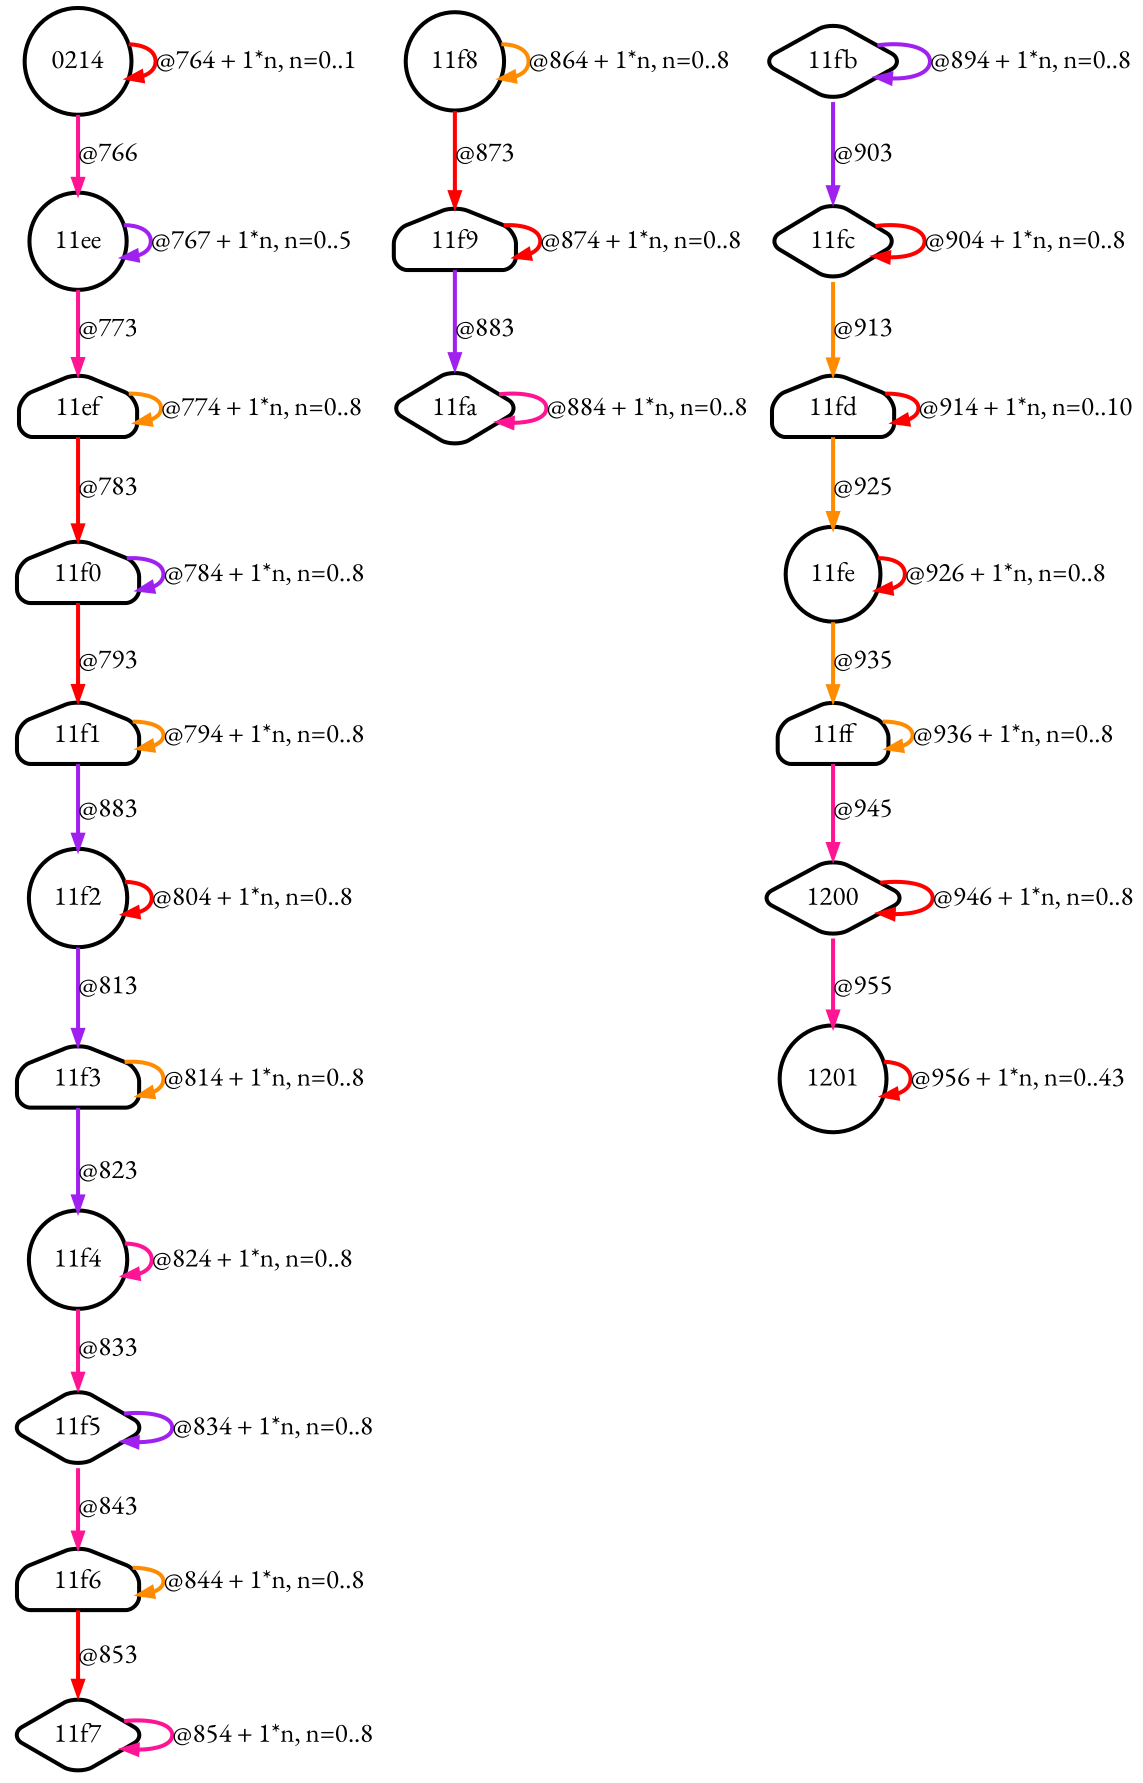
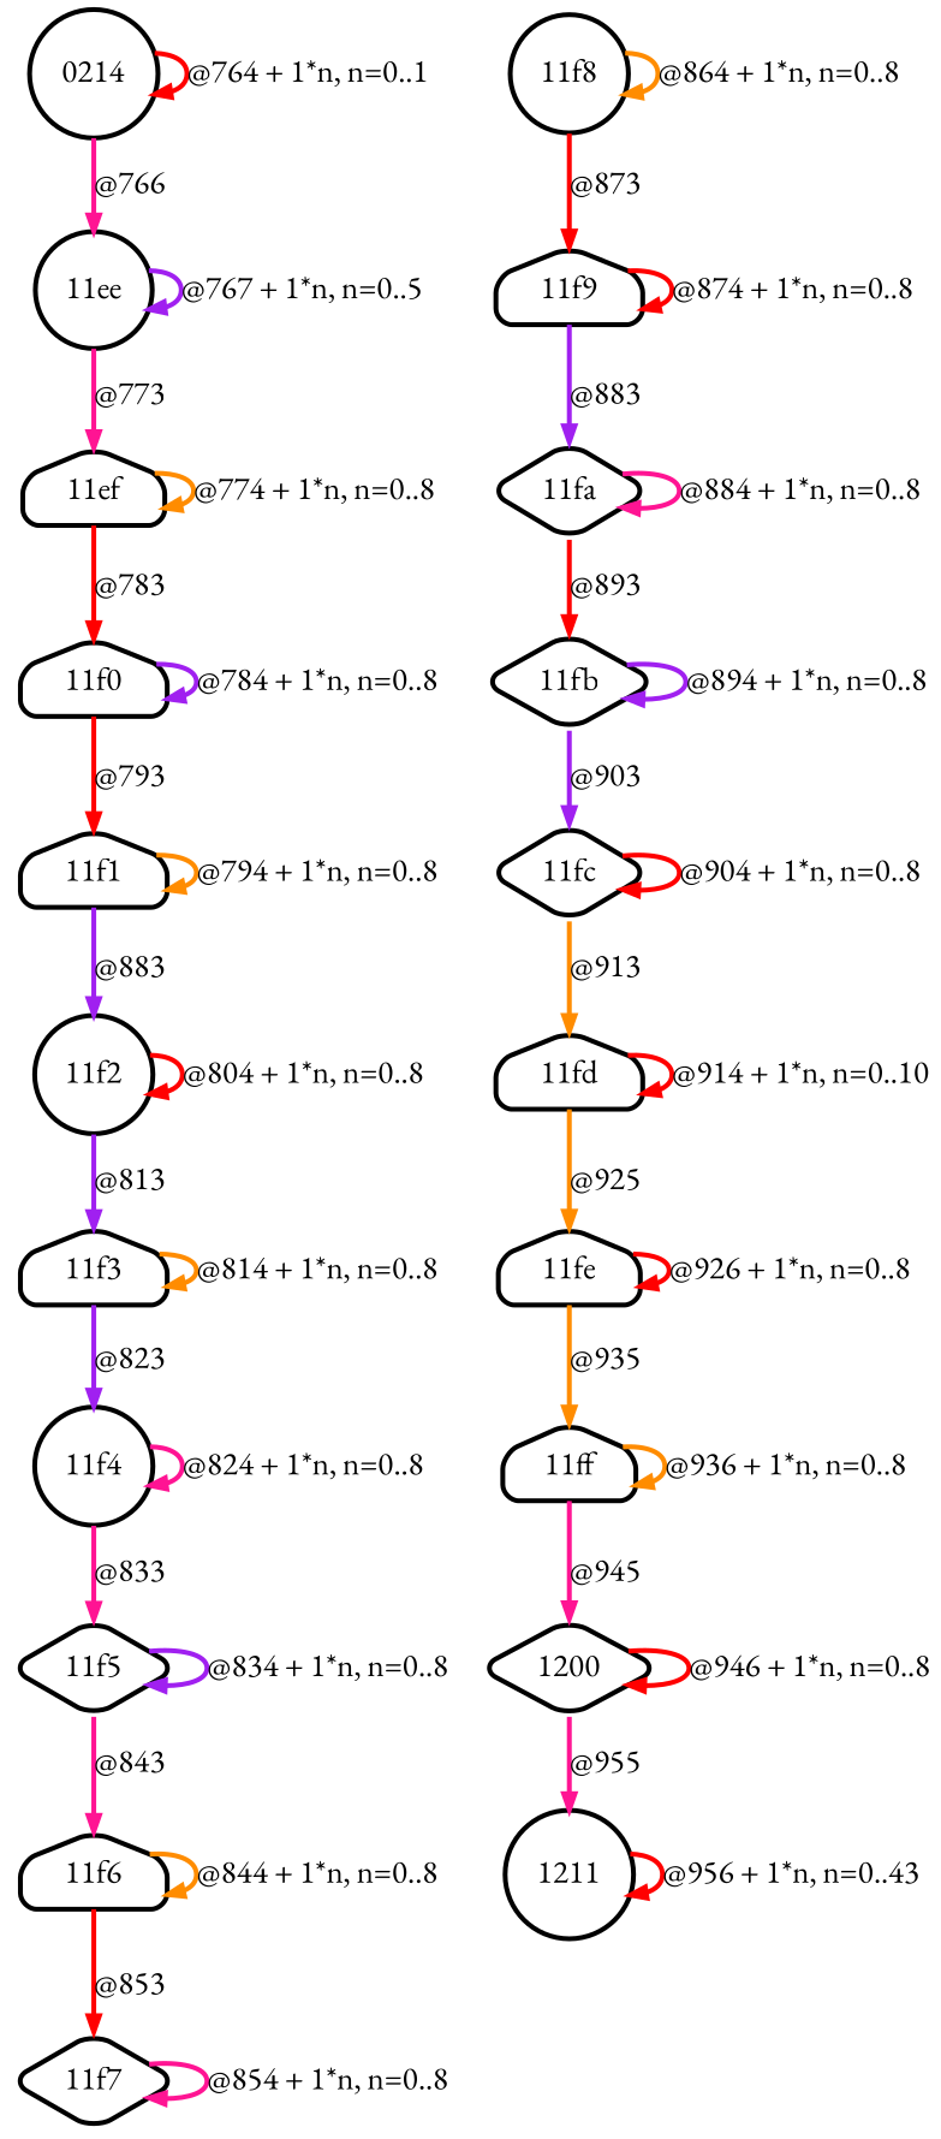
  digraph {
    fontname="EB Garamond"
    node [fontname="EB Garamond" fontsize=20 penwidth=3 shape=house style=rounded]
    edge [arrowsize=1 color=red fontname="EB Garamond" fontsize=20 penwidth=3 style=bold]
    0214 [shape=circle]
    "11ee" [shape=circle]
    "11ef"
    "11f0"
    "11f1"
    "11f2" [shape=circle]
    "11f3"
    "11f4" [shape=circle]
    "11f5" [shape=diamond]
    "11f6"
    "11f7" [shape=diamond]
    "11f8" [shape=circle]
    "11f9"
    "11fa" [shape=diamond]
    "11fb" [shape=diamond]
    "11fc" [shape=diamond]
    "11fd"
-   "11fe" [shape=circle]
+   "11fe"
    "11ff"
    1200 [shape=diamond]
-   1201 [shape=circle]
+   1201 [shape=circle label=1211]
    0214 -> 0214 [label="@764 + 1*n, n=0..1"]
    0214 -> "11ee" [color=deeppink label="@766"]
    "11ee" -> "11ee" [color=purple label="@767 + 1*n, n=0..5"]
    "11ee" -> "11ef" [color=deeppink label="@773"]
    "11ef" -> "11ef" [color=darkorange label="@774 + 1*n, n=0..8"]
    "11ef" -> "11f0" [label="@783"]
    "11f0" -> "11f0" [color=purple label="@784 + 1*n, n=0..8"]
    "11f0" -> "11f1" [label="@793"]
    "11f1" -> "11f1" [color=darkorange label="@794 + 1*n, n=0..8"]
    "11f1" -> "11f2" [color=purple label="@883"]
    "11f2" -> "11f2" [label="@804 + 1*n, n=0..8"]
    "11f2" -> "11f3" [color=purple label="@813"]
    "11f3" -> "11f3" [color=darkorange label="@814 + 1*n, n=0..8"]
    "11f3" -> "11f4" [color=purple label="@823"]
    "11f4" -> "11f4" [color=deeppink label="@824 + 1*n, n=0..8"]
    "11f4" -> "11f5" [color=deeppink label="@833"]
    "11f5" -> "11f5" [color=purple label="@834 + 1*n, n=0..8"]
    "11f5" -> "11f6" [color=deeppink label="@843"]
    "11f6" -> "11f6" [color=darkorange label="@844 + 1*n, n=0..8"]
    "11f6" -> "11f7" [label="@853"]
    "11f7" -> "11f7" [color=deeppink label="@854 + 1*n, n=0..8"]
    "11f8" -> "11f8" [color=darkorange label="@864 + 1*n, n=0..8"]
    "11f8" -> "11f9" [label="@873"]
    "11f9" -> "11f9" [label="@874 + 1*n, n=0..8"]
    "11f9" -> "11fa" [color=purple label="@883"]
    "11fa" -> "11fa" [color=deeppink label="@884 + 1*n, n=0..8"]
+   "11fa" -> "11fb" [label="@893"]
    "11fb" -> "11fb" [color=purple label="@894 + 1*n, n=0..8"]
    "11fb" -> "11fc" [color=purple label="@903"]
    "11fc" -> "11fc" [label="@904 + 1*n, n=0..8"]
    "11fc" -> "11fd" [color=darkorange label="@913"]
    "11fd" -> "11fd" [label="@914 + 1*n, n=0..10"]
    "11fd" -> "11fe" [color=darkorange label="@925"]
    "11fe" -> "11fe" [label="@926 + 1*n, n=0..8"]
    "11fe" -> "11ff" [color=darkorange label="@935"]
    "11ff" -> "11ff" [color=darkorange label="@936 + 1*n, n=0..8"]
    "11ff" -> 1200 [color=deeppink label="@945"]
    1200 -> 1200 [label="@946 + 1*n, n=0..8"]
    1200 -> 1201 [color=deeppink label="@955"]
    1201 -> 1201 [label="@956 + 1*n, n=0..43"]
  }
